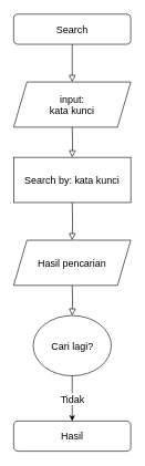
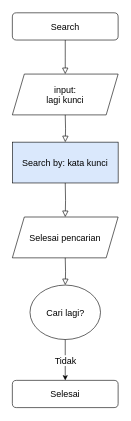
  <mxCell id="0" />
  <mxCell id="1" parent="0" />
  <mxCell id="2" value="" style="rounded=0;html=1;jettySize=auto;orthogonalLoop=1;fontSize=11;endArrow=block;endFill=0;endSize=8;strokeWidth=1;shadow=0;labelBackgroundColor=none;edgeStyle=orthogonalEdgeStyle;" parent="1" source="3" edge="1"><mxGeometry relative="1" as="geometry"><mxPoint x="108.579" y="122.414" as="targetPoint" /></mxGeometry></mxCell>
  <mxCell id="3" value="Search" style="rounded=1;whiteSpace=wrap;html=1;fontSize=15;glass=0;strokeWidth=1;shadow=0;" parent="1" vertex="1"><mxGeometry x="20.158" y="20" width="176.842" height="45.517" as="geometry" /></mxCell>
- <mxCell id="4" value="Search by: kata kunci" style="rounded=0;whiteSpace=wrap;html=1;fontSize=15;" vertex="1" parent="1"><mxGeometry x="20.158" y="236.207" width="176.842" height="68.276" as="geometry" /></mxCell>
- <mxCell id="5" value="input:&lt;br style=&quot;font-size: 15px;&quot;&gt;kata kunci" style="shape=parallelogram;perimeter=parallelogramPerimeter;whiteSpace=wrap;html=1;fixedSize=1;fontSize=15;" vertex="1" parent="1"><mxGeometry x="20.158" y="122.414" width="176.842" height="68.276" as="geometry" /></mxCell>
+ <mxCell id="4" value="Search by: kata kunci" style="rounded=0;whiteSpace=wrap;html=1;fontSize=15;fillColor=#dae8fc;" vertex="1" parent="1"><mxGeometry x="20.158" y="236.207" width="176.842" height="68.276" as="geometry" /></mxCell>
+ <mxCell id="5" value="input:&lt;br style=&quot;font-size: 15px;&quot;&gt;lagi kunci" style="shape=parallelogram;perimeter=parallelogramPerimeter;whiteSpace=wrap;html=1;fixedSize=1;fontSize=15;" vertex="1" parent="1"><mxGeometry x="20.158" y="122.414" width="176.842" height="68.276" as="geometry" /></mxCell>
  <mxCell id="6" value="" style="rounded=0;html=1;jettySize=auto;orthogonalLoop=1;fontSize=11;endArrow=block;endFill=0;endSize=8;strokeWidth=1;shadow=0;labelBackgroundColor=none;edgeStyle=orthogonalEdgeStyle;entryX=0.5;entryY=0;entryDx=0;entryDy=0;" edge="1" parent="1" target="4"><mxGeometry relative="1" as="geometry"><mxPoint x="108.579" y="190.69" as="sourcePoint" /><mxPoint x="123.316" y="133.793" as="targetPoint" /></mxGeometry></mxCell>
- <mxCell id="7" value="Hasil pencarian" style="shape=parallelogram;perimeter=parallelogramPerimeter;whiteSpace=wrap;html=1;fixedSize=1;fontSize=15;" vertex="1" parent="1"><mxGeometry x="20.158" y="361.379" width="176.842" height="68.276" as="geometry" /></mxCell>
+ <mxCell id="7" value="Selesai pencarian" style="shape=parallelogram;perimeter=parallelogramPerimeter;whiteSpace=wrap;html=1;fixedSize=1;fontSize=15;" vertex="1" parent="1"><mxGeometry x="20.158" y="361.379" width="176.842" height="68.276" as="geometry" /></mxCell>
  <mxCell id="8" value="" style="rounded=0;html=1;jettySize=auto;orthogonalLoop=1;fontSize=11;endArrow=block;endFill=0;endSize=8;strokeWidth=1;shadow=0;labelBackgroundColor=none;edgeStyle=orthogonalEdgeStyle;entryX=0.5;entryY=0;entryDx=0;entryDy=0;" edge="1" parent="1" target="7"><mxGeometry relative="1" as="geometry"><mxPoint x="108.579" y="304.483" as="sourcePoint" /><mxPoint x="123.316" y="247.586" as="targetPoint" /></mxGeometry></mxCell>
  <mxCell id="9" value="Cari lagi?" style="ellipse;whiteSpace=wrap;html=1;fontSize=15;" vertex="1" parent="1"><mxGeometry x="49.632" y="475.172" width="117.895" height="91.034" as="geometry" /></mxCell>
  <mxCell id="10" value="" style="endArrow=classic;html=1;rounded=0;exitX=0.5;exitY=1;exitDx=0;exitDy=0;" edge="1" parent="1" source="9"><mxGeometry relative="1" as="geometry"><mxPoint x="241.211" y="429.655" as="sourcePoint" /><mxPoint x="108.579" y="634.483" as="targetPoint" /></mxGeometry></mxCell>
  <mxCell id="11" value="Tidak" style="edgeLabel;resizable=0;html=1;align=center;verticalAlign=middle;fontSize=15;" connectable="0" vertex="1" parent="10"><mxGeometry relative="1" as="geometry" /></mxCell>
- <mxCell id="12" value="Hasil" style="rounded=1;whiteSpace=wrap;html=1;fontSize=15;glass=0;strokeWidth=1;shadow=0;" vertex="1" parent="1"><mxGeometry x="20.158" y="634.483" width="176.842" height="45.517" as="geometry" /></mxCell>
+ <mxCell id="12" value="Selesai" style="rounded=1;whiteSpace=wrap;html=1;fontSize=15;glass=0;strokeWidth=1;shadow=0;" vertex="1" parent="1"><mxGeometry x="20.158" y="634.483" width="176.842" height="45.517" as="geometry" /></mxCell>
  <mxCell id="13" value="" style="rounded=0;html=1;jettySize=auto;orthogonalLoop=1;fontSize=11;endArrow=block;endFill=0;endSize=8;strokeWidth=1;shadow=0;labelBackgroundColor=none;edgeStyle=orthogonalEdgeStyle;entryX=0.5;entryY=0;entryDx=0;entryDy=0;" edge="1" parent="1" target="9"><mxGeometry relative="1" as="geometry"><mxPoint x="108.579" y="429.655" as="sourcePoint" /><mxPoint x="123.316" y="372.759" as="targetPoint" /></mxGeometry></mxCell>
